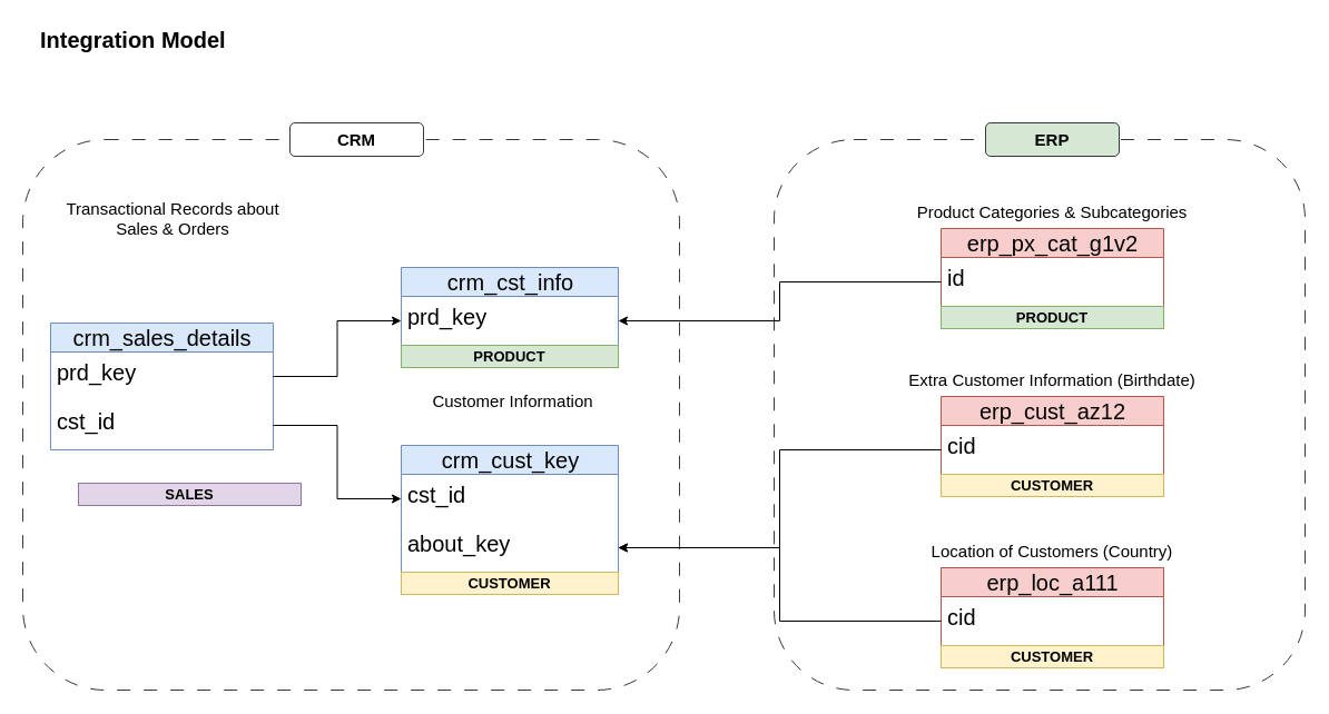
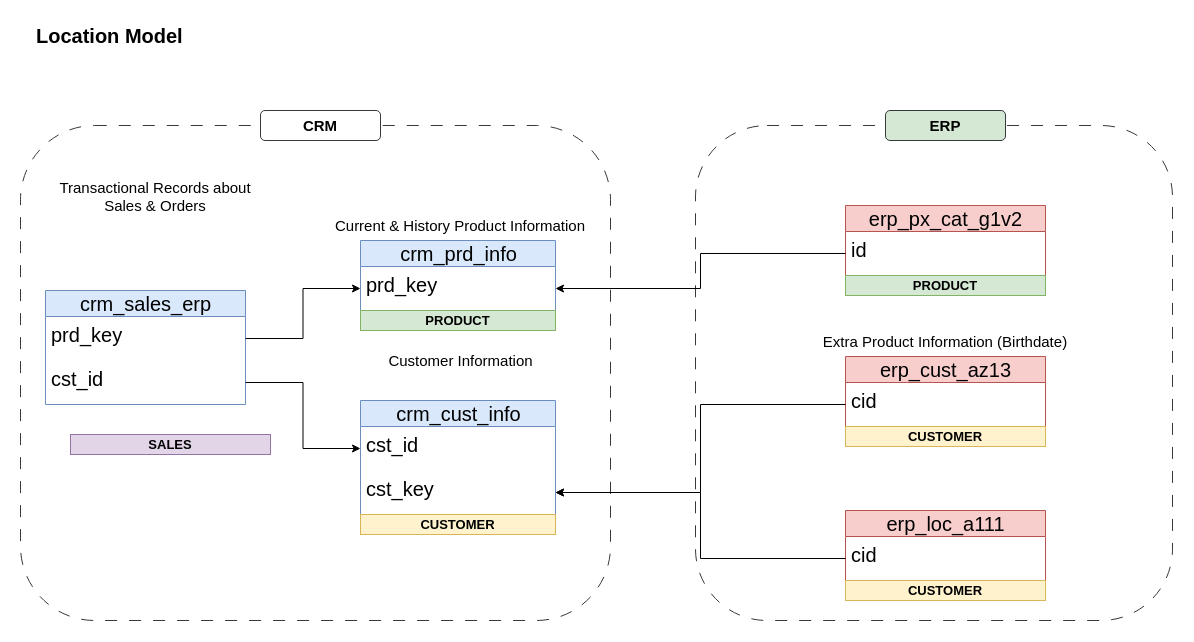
  <mxCell id="0" />
  <mxCell id="1" parent="0" />
  <mxCell id="2" value="" style="rounded=1;whiteSpace=wrap;html=1;fillColor=none;strokeColor=#36393d;dashed=1;dashPattern=12 12;" parent="1" vertex="1"><mxGeometry x="695" y="125" width="477" height="495" as="geometry" /></mxCell>
  <mxCell id="3" value="" style="rounded=1;whiteSpace=wrap;html=1;fillColor=none;strokeColor=#36393d;dashed=1;dashPattern=12 12;" parent="1" vertex="1"><mxGeometry x="20" y="125" width="590" height="495" as="geometry" /></mxCell>
- <mxCell id="4" value="&lt;font style=&quot;font-size: 20px;&quot;&gt;&lt;b&gt;Integration Model&lt;/b&gt;&lt;/font&gt;" style="text;strokeColor=none;fillColor=none;align=left;verticalAlign=middle;spacingLeft=4;spacingRight=4;overflow=hidden;points=[[0,0.5],[1,0.5]];portConstraint=eastwest;rotatable=0;whiteSpace=wrap;html=1;" parent="1" vertex="1"><mxGeometry x="30" y="20" width="310" height="30" as="geometry" /></mxCell>
- <mxCell id="5" value="&lt;font&gt;crm_cust_key&lt;/font&gt;" style="swimlane;fontStyle=0;childLayout=stackLayout;horizontal=1;startSize=26;fillColor=#dae8fc;horizontalStack=0;resizeParent=1;resizeParentMax=0;resizeLast=0;collapsible=1;marginBottom=0;html=1;strokeColor=#6c8ebf;fontSize=20;" parent="1" vertex="1"><mxGeometry x="360" y="400" width="195" height="114" as="geometry" /></mxCell>
+ <mxCell id="4" value="&lt;font style=&quot;font-size: 20px;&quot;&gt;&lt;b&gt;Location Model&lt;/b&gt;&lt;/font&gt;" style="text;strokeColor=none;fillColor=none;align=left;verticalAlign=middle;spacingLeft=4;spacingRight=4;overflow=hidden;points=[[0,0.5],[1,0.5]];portConstraint=eastwest;rotatable=0;whiteSpace=wrap;html=1;" parent="1" vertex="1"><mxGeometry x="30" y="20" width="310" height="30" as="geometry" /></mxCell>
+ <mxCell id="5" value="&lt;font&gt;crm_cust_info&lt;/font&gt;" style="swimlane;fontStyle=0;childLayout=stackLayout;horizontal=1;startSize=26;fillColor=#dae8fc;horizontalStack=0;resizeParent=1;resizeParentMax=0;resizeLast=0;collapsible=1;marginBottom=0;html=1;strokeColor=#6c8ebf;fontSize=20;" parent="1" vertex="1"><mxGeometry x="360" y="400" width="195" height="114" as="geometry" /></mxCell>
  <mxCell id="6" value="cst_id" style="text;strokeColor=none;fillColor=none;align=left;verticalAlign=top;spacingLeft=4;spacingRight=4;overflow=hidden;rotatable=0;points=[[0,0.5],[1,0.5]];portConstraint=eastwest;whiteSpace=wrap;html=1;fontSize=20;" parent="5" vertex="1"><mxGeometry y="26" width="195" height="44" as="geometry" /></mxCell>
- <mxCell id="7" value="about_key" style="text;strokeColor=none;fillColor=none;align=left;verticalAlign=top;spacingLeft=4;spacingRight=4;overflow=hidden;rotatable=0;points=[[0,0.5],[1,0.5]];portConstraint=eastwest;whiteSpace=wrap;html=1;fontSize=20;" parent="5" vertex="1"><mxGeometry y="70" width="195" height="44" as="geometry" /></mxCell>
+ <mxCell id="7" value="cst_key" style="text;strokeColor=none;fillColor=none;align=left;verticalAlign=top;spacingLeft=4;spacingRight=4;overflow=hidden;rotatable=0;points=[[0,0.5],[1,0.5]];portConstraint=eastwest;whiteSpace=wrap;html=1;fontSize=20;" parent="5" vertex="1"><mxGeometry y="70" width="195" height="44" as="geometry" /></mxCell>
  <mxCell id="8" value="&lt;font style=&quot;font-size: 15px;&quot;&gt;Customer Information&lt;/font&gt;" style="text;html=1;align=center;verticalAlign=middle;whiteSpace=wrap;rounded=0;" parent="1" vertex="1"><mxGeometry x="362.5" y="345" width="195" height="30" as="geometry" /></mxCell>
- <mxCell id="9" value="&lt;font&gt;crm_cst_info&lt;/font&gt;" style="swimlane;fontStyle=0;childLayout=stackLayout;horizontal=1;startSize=26;fillColor=#dae8fc;horizontalStack=0;resizeParent=1;resizeParentMax=0;resizeLast=0;collapsible=1;marginBottom=0;html=1;strokeColor=#6c8ebf;fontSize=20;" parent="1" vertex="1"><mxGeometry x="360" y="240" width="195" height="70" as="geometry" /></mxCell>
+ <mxCell id="9" value="&lt;font&gt;crm_prd_info&lt;/font&gt;" style="swimlane;fontStyle=0;childLayout=stackLayout;horizontal=1;startSize=26;fillColor=#dae8fc;horizontalStack=0;resizeParent=1;resizeParentMax=0;resizeLast=0;collapsible=1;marginBottom=0;html=1;strokeColor=#6c8ebf;fontSize=20;" parent="1" vertex="1"><mxGeometry x="360" y="240" width="195" height="70" as="geometry" /></mxCell>
  <mxCell id="10" value="prd_key" style="text;strokeColor=none;fillColor=none;align=left;verticalAlign=top;spacingLeft=4;spacingRight=4;overflow=hidden;rotatable=0;points=[[0,0.5],[1,0.5]];portConstraint=eastwest;whiteSpace=wrap;html=1;fontSize=20;" parent="9" vertex="1"><mxGeometry y="26" width="195" height="44" as="geometry" /></mxCell>
- <mxCell id="12" value="&lt;font&gt;crm_sales_details&lt;/font&gt;" style="swimlane;fontStyle=0;childLayout=stackLayout;horizontal=1;startSize=26;fillColor=#dae8fc;horizontalStack=0;resizeParent=1;resizeParentMax=0;resizeLast=0;collapsible=1;marginBottom=0;html=1;strokeColor=#6c8ebf;fontSize=20;gradientColor=none;" parent="1" vertex="1"><mxGeometry x="45" y="290" width="200" height="114" as="geometry" /></mxCell>
+ <mxCell id="11" value="&lt;font style=&quot;font-size: 15px;&quot;&gt;Current &amp;amp; History Product Information&lt;/font&gt;" style="text;html=1;align=center;verticalAlign=middle;whiteSpace=wrap;rounded=0;" parent="1" vertex="1"><mxGeometry x="330" y="210" width="260" height="30" as="geometry" /></mxCell>
+ <mxCell id="12" value="&lt;font&gt;crm_sales_erp&lt;/font&gt;" style="swimlane;fontStyle=0;childLayout=stackLayout;horizontal=1;startSize=26;fillColor=#dae8fc;horizontalStack=0;resizeParent=1;resizeParentMax=0;resizeLast=0;collapsible=1;marginBottom=0;html=1;strokeColor=#6c8ebf;fontSize=20;gradientColor=none;" parent="1" vertex="1"><mxGeometry x="45" y="290" width="200" height="114" as="geometry" /></mxCell>
  <mxCell id="13" value="prd_key" style="text;strokeColor=none;fillColor=none;align=left;verticalAlign=top;spacingLeft=4;spacingRight=4;overflow=hidden;rotatable=0;points=[[0,0.5],[1,0.5]];portConstraint=eastwest;whiteSpace=wrap;html=1;fontSize=20;" parent="12" vertex="1"><mxGeometry y="26" width="200" height="44" as="geometry" /></mxCell>
  <mxCell id="14" value="cst_id" style="text;strokeColor=none;fillColor=none;align=left;verticalAlign=top;spacingLeft=4;spacingRight=4;overflow=hidden;rotatable=0;points=[[0,0.5],[1,0.5]];portConstraint=eastwest;whiteSpace=wrap;html=1;fontSize=20;" parent="12" vertex="1"><mxGeometry y="70" width="200" height="44" as="geometry" /></mxCell>
  <mxCell id="15" value="&lt;font style=&quot;font-size: 15px;&quot;&gt;Transactional Records about Sales &amp;amp; Orders&lt;/font&gt;" style="text;html=1;align=center;verticalAlign=middle;whiteSpace=wrap;rounded=0;" parent="1" vertex="1"><mxGeometry x="40" y="181" width="230" height="30" as="geometry" /></mxCell>
  <mxCell id="16" style="edgeStyle=orthogonalEdgeStyle;rounded=0;orthogonalLoop=1;jettySize=auto;html=1;exitX=1;exitY=0.5;exitDx=0;exitDy=0;entryX=0;entryY=0.5;entryDx=0;entryDy=0;" parent="1" source="14" target="6" edge="1"><mxGeometry relative="1" as="geometry" /></mxCell>
  <mxCell id="17" style="edgeStyle=orthogonalEdgeStyle;rounded=0;orthogonalLoop=1;jettySize=auto;html=1;exitX=1;exitY=0.5;exitDx=0;exitDy=0;" parent="1" source="13" target="10" edge="1"><mxGeometry relative="1" as="geometry" /></mxCell>
- <mxCell id="18" value="&lt;font&gt;erp_cust_az12&lt;/font&gt;" style="swimlane;fontStyle=0;childLayout=stackLayout;horizontal=1;startSize=26;fillColor=#f8cecc;horizontalStack=0;resizeParent=1;resizeParentMax=0;resizeLast=0;collapsible=1;marginBottom=0;html=1;strokeColor=#b85450;fontSize=20;" parent="1" vertex="1"><mxGeometry x="845" y="356" width="200" height="70" as="geometry" /></mxCell>
+ <mxCell id="18" value="&lt;font&gt;erp_cust_az13&lt;/font&gt;" style="swimlane;fontStyle=0;childLayout=stackLayout;horizontal=1;startSize=26;fillColor=#f8cecc;horizontalStack=0;resizeParent=1;resizeParentMax=0;resizeLast=0;collapsible=1;marginBottom=0;html=1;strokeColor=#b85450;fontSize=20;" parent="1" vertex="1"><mxGeometry x="845" y="356" width="200" height="70" as="geometry" /></mxCell>
  <mxCell id="19" value="cid" style="text;strokeColor=none;fillColor=none;align=left;verticalAlign=top;spacingLeft=4;spacingRight=4;overflow=hidden;rotatable=0;points=[[0,0.5],[1,0.5]];portConstraint=eastwest;whiteSpace=wrap;html=1;fontSize=20;" parent="18" vertex="1"><mxGeometry y="26" width="200" height="44" as="geometry" /></mxCell>
- <mxCell id="20" value="&lt;font style=&quot;font-size: 15px;&quot;&gt;Extra Customer Information (Birthdate)&lt;/font&gt;" style="text;html=1;align=center;verticalAlign=middle;whiteSpace=wrap;rounded=0;" parent="1" vertex="1"><mxGeometry x="815" y="326" width="260" height="30" as="geometry" /></mxCell>
+ <mxCell id="20" value="&lt;font style=&quot;font-size: 15px;&quot;&gt;Extra Product Information (Birthdate)&lt;/font&gt;" style="text;html=1;align=center;verticalAlign=middle;whiteSpace=wrap;rounded=0;" parent="1" vertex="1"><mxGeometry x="815" y="326" width="260" height="30" as="geometry" /></mxCell>
  <mxCell id="21" style="edgeStyle=orthogonalEdgeStyle;rounded=0;orthogonalLoop=1;jettySize=auto;html=1;entryX=1;entryY=0.5;entryDx=0;entryDy=0;" parent="1" source="19" target="7" edge="1"><mxGeometry relative="1" as="geometry" /></mxCell>
  <mxCell id="22" value="&lt;font&gt;erp_loc_a111&lt;/font&gt;" style="swimlane;fontStyle=0;childLayout=stackLayout;horizontal=1;startSize=26;fillColor=#f8cecc;horizontalStack=0;resizeParent=1;resizeParentMax=0;resizeLast=0;collapsible=1;marginBottom=0;html=1;strokeColor=#b85450;fontSize=20;" parent="1" vertex="1"><mxGeometry x="845" y="510" width="200" height="70" as="geometry" /></mxCell>
  <mxCell id="23" value="cid" style="text;strokeColor=none;fillColor=none;align=left;verticalAlign=top;spacingLeft=4;spacingRight=4;overflow=hidden;rotatable=0;points=[[0,0.5],[1,0.5]];portConstraint=eastwest;whiteSpace=wrap;html=1;fontSize=20;" parent="22" vertex="1"><mxGeometry y="26" width="200" height="44" as="geometry" /></mxCell>
- <mxCell id="24" value="&lt;font style=&quot;font-size: 15px;&quot;&gt;Location of Customers (Country)&lt;/font&gt;" style="text;html=1;align=center;verticalAlign=middle;whiteSpace=wrap;rounded=0;" parent="1" vertex="1"><mxGeometry x="815" y="480" width="260" height="30" as="geometry" /></mxCell>
  <mxCell id="25" style="edgeStyle=orthogonalEdgeStyle;rounded=0;orthogonalLoop=1;jettySize=auto;html=1;entryX=1;entryY=0.5;entryDx=0;entryDy=0;" parent="1" source="23" target="7" edge="1"><mxGeometry relative="1" as="geometry" /></mxCell>
  <mxCell id="26" value="&lt;font&gt;erp_px_cat_g1v2&lt;/font&gt;" style="swimlane;fontStyle=0;childLayout=stackLayout;horizontal=1;startSize=26;fillColor=#f8cecc;horizontalStack=0;resizeParent=1;resizeParentMax=0;resizeLast=0;collapsible=1;marginBottom=0;html=1;strokeColor=#b85450;fontSize=20;" parent="1" vertex="1"><mxGeometry x="845" y="205" width="200" height="70" as="geometry" /></mxCell>
  <mxCell id="27" value="id" style="text;strokeColor=none;fillColor=none;align=left;verticalAlign=top;spacingLeft=4;spacingRight=4;overflow=hidden;rotatable=0;points=[[0,0.5],[1,0.5]];portConstraint=eastwest;whiteSpace=wrap;html=1;fontSize=20;" parent="26" vertex="1"><mxGeometry y="26" width="200" height="44" as="geometry" /></mxCell>
- <mxCell id="28" value="&lt;font style=&quot;font-size: 15px;&quot;&gt;Product Categories &amp;amp; Subcategories&lt;/font&gt;" style="text;html=1;align=center;verticalAlign=middle;whiteSpace=wrap;rounded=0;" parent="1" vertex="1"><mxGeometry x="815" y="175" width="260" height="30" as="geometry" /></mxCell>
  <mxCell id="29" style="edgeStyle=orthogonalEdgeStyle;rounded=0;orthogonalLoop=1;jettySize=auto;html=1;entryX=1;entryY=0.5;entryDx=0;entryDy=0;" parent="1" source="27" target="10" edge="1"><mxGeometry relative="1" as="geometry" /></mxCell>
  <mxCell id="30" value="&lt;b&gt;&lt;font style=&quot;font-size: 15px;&quot;&gt;CRM&lt;/font&gt;&lt;/b&gt;" style="rounded=1;whiteSpace=wrap;html=1;fillColor=#ffffff;strokeColor=#36393d;" parent="1" vertex="1"><mxGeometry x="260" y="110" width="120" height="30" as="geometry" /></mxCell>
  <mxCell id="31" value="&lt;b&gt;&lt;font style=&quot;font-size: 15px;&quot;&gt;ERP&lt;/font&gt;&lt;/b&gt;" style="rounded=1;whiteSpace=wrap;html=1;fillColor=#d5e8d4;strokeColor=#36393d;" parent="1" vertex="1"><mxGeometry x="885" y="110" width="120" height="30" as="geometry" /></mxCell>
  <mxCell id="32" value="PRODUCT" style="text;html=1;strokeColor=#82b366;fillColor=#d5e8d4;align=center;verticalAlign=middle;whiteSpace=wrap;overflow=hidden;fontSize=13;fontStyle=1;" vertex="1" parent="1"><mxGeometry x="360" y="310" width="195" height="20" as="geometry" /></mxCell>
  <mxCell id="33" value="PRODUCT" style="text;html=1;strokeColor=#82b366;fillColor=#d5e8d4;align=center;verticalAlign=middle;whiteSpace=wrap;overflow=hidden;fontSize=13;fontStyle=1" vertex="1" parent="1"><mxGeometry x="845" y="275" width="200" height="20" as="geometry" /></mxCell>
  <mxCell id="34" value="CUSTOMER" style="text;html=1;strokeColor=#d6b656;fillColor=#fff2cc;align=center;verticalAlign=middle;whiteSpace=wrap;overflow=hidden;fontSize=13;fontStyle=1" vertex="1" parent="1"><mxGeometry x="360" y="514" width="195" height="20" as="geometry" /></mxCell>
  <mxCell id="35" value="CUSTOMER" style="text;html=1;strokeColor=#d6b656;fillColor=#fff2cc;align=center;verticalAlign=middle;whiteSpace=wrap;overflow=hidden;fontSize=13;fontStyle=1" vertex="1" parent="1"><mxGeometry x="845" y="426" width="200" height="20" as="geometry" /></mxCell>
  <mxCell id="36" value="CUSTOMER" style="text;html=1;strokeColor=#d6b656;fillColor=#fff2cc;align=center;verticalAlign=middle;whiteSpace=wrap;overflow=hidden;fontSize=13;fontStyle=1" vertex="1" parent="1"><mxGeometry x="845" y="580" width="200" height="20" as="geometry" /></mxCell>
  <mxCell id="37" value="SALES" style="text;html=1;strokeColor=#9673a6;fillColor=#e1d5e7;align=center;verticalAlign=middle;whiteSpace=wrap;overflow=hidden;fontSize=13;fontStyle=1" vertex="1" parent="1"><mxGeometry x="70" y="434" width="200" height="20" as="geometry" /></mxCell>
